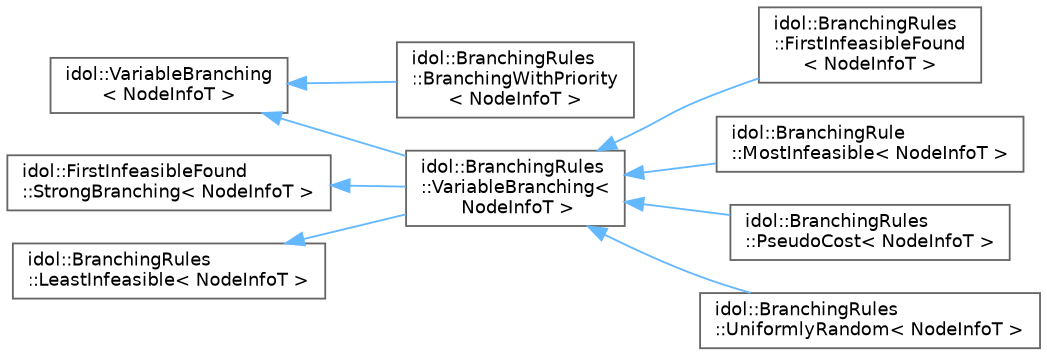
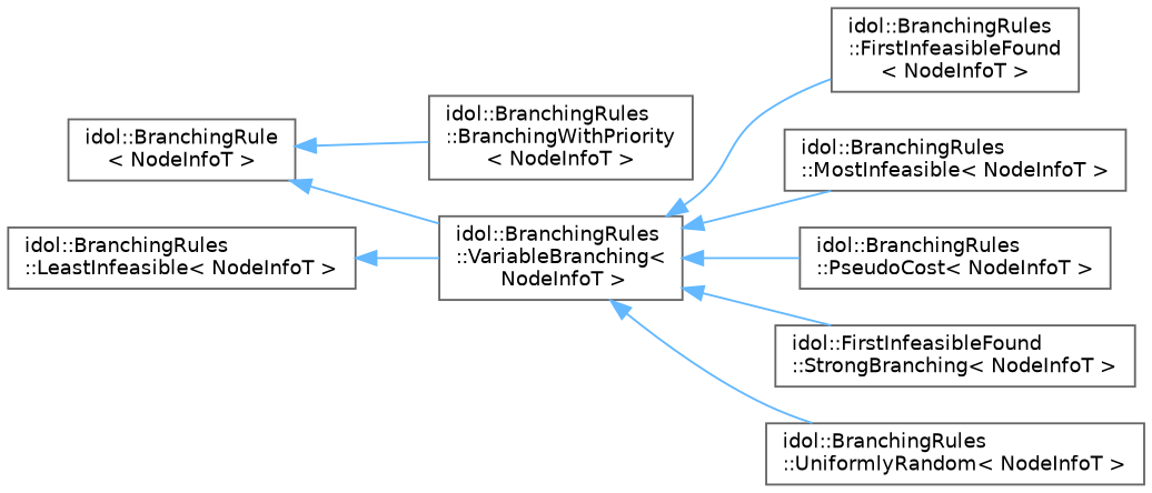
  digraph {
    rankdir=LR
    node [color=grey40 fillcolor=white fontname=Helvetica fontsize=10 shape=box style=filled]
    edge [color=steelblue1 dir=back fontname=Helvetica fontsize=10 labelfontname=Helvetica labelfontsize=10 style=solid]
-   n1 [height=0.2 label="idol::VariableBranching\l\< NodeInfoT \>" width=0.4]
+   n1 [height=0.2 label="idol::BranchingRule\l\< NodeInfoT \>" width=0.4]
    n2 [height=0.2 label="idol::BranchingRules\l::BranchingWithPriority\l\< NodeInfoT \>" width=0.4]
    n3 [height=0.2 label="idol::BranchingRules\l::VariableBranching\<\l NodeInfoT \>" width=0.4]
    n4 [height=0.2 label="idol::BranchingRules\l::FirstInfeasibleFound\l\< NodeInfoT \>" width=0.4]
-   n5 [height=0.2 label="idol::BranchingRule\l::MostInfeasible\< NodeInfoT \>" width=0.4]
+   n5 [height=0.2 label="idol::BranchingRules\l::MostInfeasible\< NodeInfoT \>" width=0.4]
    n6 [height=0.2 label="idol::BranchingRules\l::PseudoCost\< NodeInfoT \>" width=0.4]
    n7 [height=0.2 label="idol::FirstInfeasibleFound\l::StrongBranching\< NodeInfoT \>" width=0.4]
    n8 [height=0.2 label="idol::BranchingRules\l::UniformlyRandom\< NodeInfoT \>" width=0.4]
    n9 [height=0.2 label="idol::BranchingRules\l::LeastInfeasible\< NodeInfoT \>" width=0.4]
    n1 -> n2
    n1 -> n3
    n3 -> n4
    n3 -> n5
    n3 -> n6
-   n7 -> n3
+   n3 -> n7
    n3 -> n8
    n9 -> n3
  }
